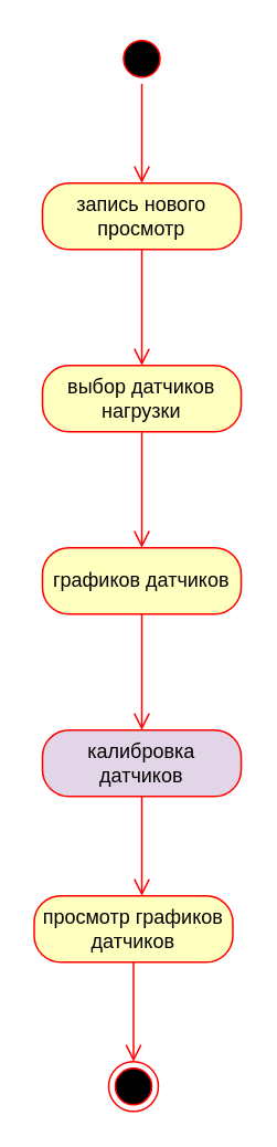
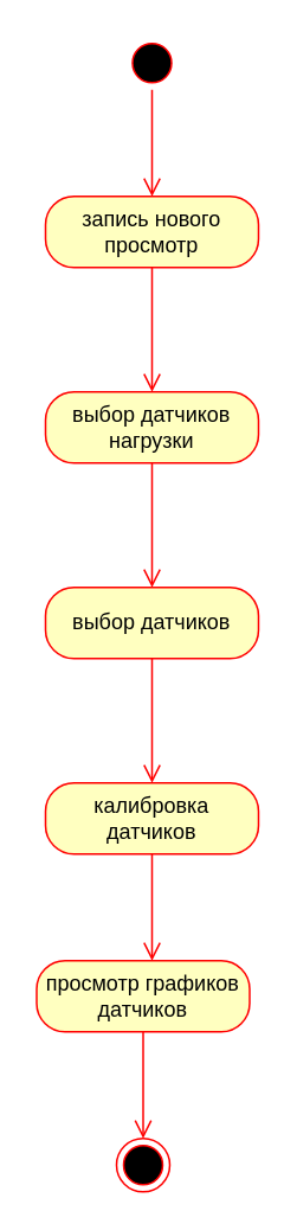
  <mxCell id="0" />
  <mxCell id="1" parent="0" />
  <mxCell id="2" value="" style="ellipse;html=1;shape=startState;fillColor=#000000;strokeColor=#ff0000;" vertex="1" parent="1"><mxGeometry x="70" y="20" width="30" height="30" as="geometry" /></mxCell>
  <mxCell id="3" value="" style="edgeStyle=orthogonalEdgeStyle;html=1;verticalAlign=bottom;endArrow=open;endSize=8;strokeColor=#ff0000;rounded=0;" edge="1" source="2" parent="1"><mxGeometry relative="1" as="geometry"><mxPoint x="85" y="110" as="targetPoint" /></mxGeometry></mxCell>
  <mxCell id="4" value="запись нового просмотр" style="rounded=1;whiteSpace=wrap;html=1;arcSize=40;fontColor=#000000;fillColor=#ffffc0;strokeColor=#ff0000;" vertex="1" parent="1"><mxGeometry x="25" y="110" width="120" height="40" as="geometry" /></mxCell>
  <mxCell id="5" value="" style="edgeStyle=orthogonalEdgeStyle;html=1;verticalAlign=bottom;endArrow=open;endSize=8;strokeColor=#ff0000;rounded=0;" edge="1" source="4" parent="1"><mxGeometry relative="1" as="geometry"><mxPoint x="85" y="220" as="targetPoint" /></mxGeometry></mxCell>
  <mxCell id="6" value="выбор датчиков нагрузки" style="rounded=1;whiteSpace=wrap;html=1;arcSize=40;fontColor=#000000;fillColor=#ffffc0;strokeColor=#ff0000;" vertex="1" parent="1"><mxGeometry x="25" y="220" width="120" height="40" as="geometry" /></mxCell>
  <mxCell id="7" value="" style="edgeStyle=orthogonalEdgeStyle;html=1;verticalAlign=bottom;endArrow=open;endSize=8;strokeColor=#ff0000;rounded=0;" edge="1" source="6" parent="1"><mxGeometry relative="1" as="geometry"><mxPoint x="85" y="330" as="targetPoint" /></mxGeometry></mxCell>
- <mxCell id="8" value="графиков датчиков" style="rounded=1;whiteSpace=wrap;html=1;arcSize=40;fontColor=#000000;fillColor=#ffffc0;strokeColor=#ff0000;" vertex="1" parent="1"><mxGeometry x="25" y="330" width="120" height="40" as="geometry" /></mxCell>
+ <mxCell id="8" value="выбор датчиков" style="rounded=1;whiteSpace=wrap;html=1;arcSize=40;fontColor=#000000;fillColor=#ffffc0;strokeColor=#ff0000;" vertex="1" parent="1"><mxGeometry x="25" y="330" width="120" height="40" as="geometry" /></mxCell>
  <mxCell id="9" value="" style="edgeStyle=orthogonalEdgeStyle;html=1;verticalAlign=bottom;endArrow=open;endSize=8;strokeColor=#ff0000;rounded=0;" edge="1" source="8" parent="1"><mxGeometry relative="1" as="geometry"><mxPoint x="85" y="440" as="targetPoint" /></mxGeometry></mxCell>
- <mxCell id="10" value="калибровка датчиков" style="rounded=1;whiteSpace=wrap;html=1;arcSize=40;fontColor=#000000;fillColor=#e1d5e7;strokeColor=#ff0000;" vertex="1" parent="1"><mxGeometry x="25" y="440" width="120" height="40" as="geometry" /></mxCell>
+ <mxCell id="10" value="калибровка датчиков" style="rounded=1;whiteSpace=wrap;html=1;arcSize=40;fontColor=#000000;fillColor=#ffffc0;strokeColor=#ff0000;" vertex="1" parent="1"><mxGeometry x="25" y="440" width="120" height="40" as="geometry" /></mxCell>
  <mxCell id="11" value="" style="edgeStyle=orthogonalEdgeStyle;html=1;verticalAlign=bottom;endArrow=open;endSize=8;strokeColor=#ff0000;rounded=0;" edge="1" source="10" parent="1"><mxGeometry relative="1" as="geometry"><mxPoint x="85" y="540" as="targetPoint" /></mxGeometry></mxCell>
  <mxCell id="12" value="просмотр графиков датчиков" style="rounded=1;whiteSpace=wrap;html=1;arcSize=40;fontColor=#000000;fillColor=#ffffc0;strokeColor=#ff0000;" vertex="1" parent="1"><mxGeometry x="20" y="540" width="120" height="40" as="geometry" /></mxCell>
  <mxCell id="13" value="" style="edgeStyle=orthogonalEdgeStyle;html=1;verticalAlign=bottom;endArrow=open;endSize=8;strokeColor=#ff0000;rounded=0;" edge="1" source="12" parent="1"><mxGeometry relative="1" as="geometry"><mxPoint x="80" y="640" as="targetPoint" /></mxGeometry></mxCell>
  <mxCell id="14" value="" style="ellipse;html=1;shape=endState;fillColor=#000000;strokeColor=#ff0000;" vertex="1" parent="1"><mxGeometry x="65" y="640" width="30" height="30" as="geometry" /></mxCell>
